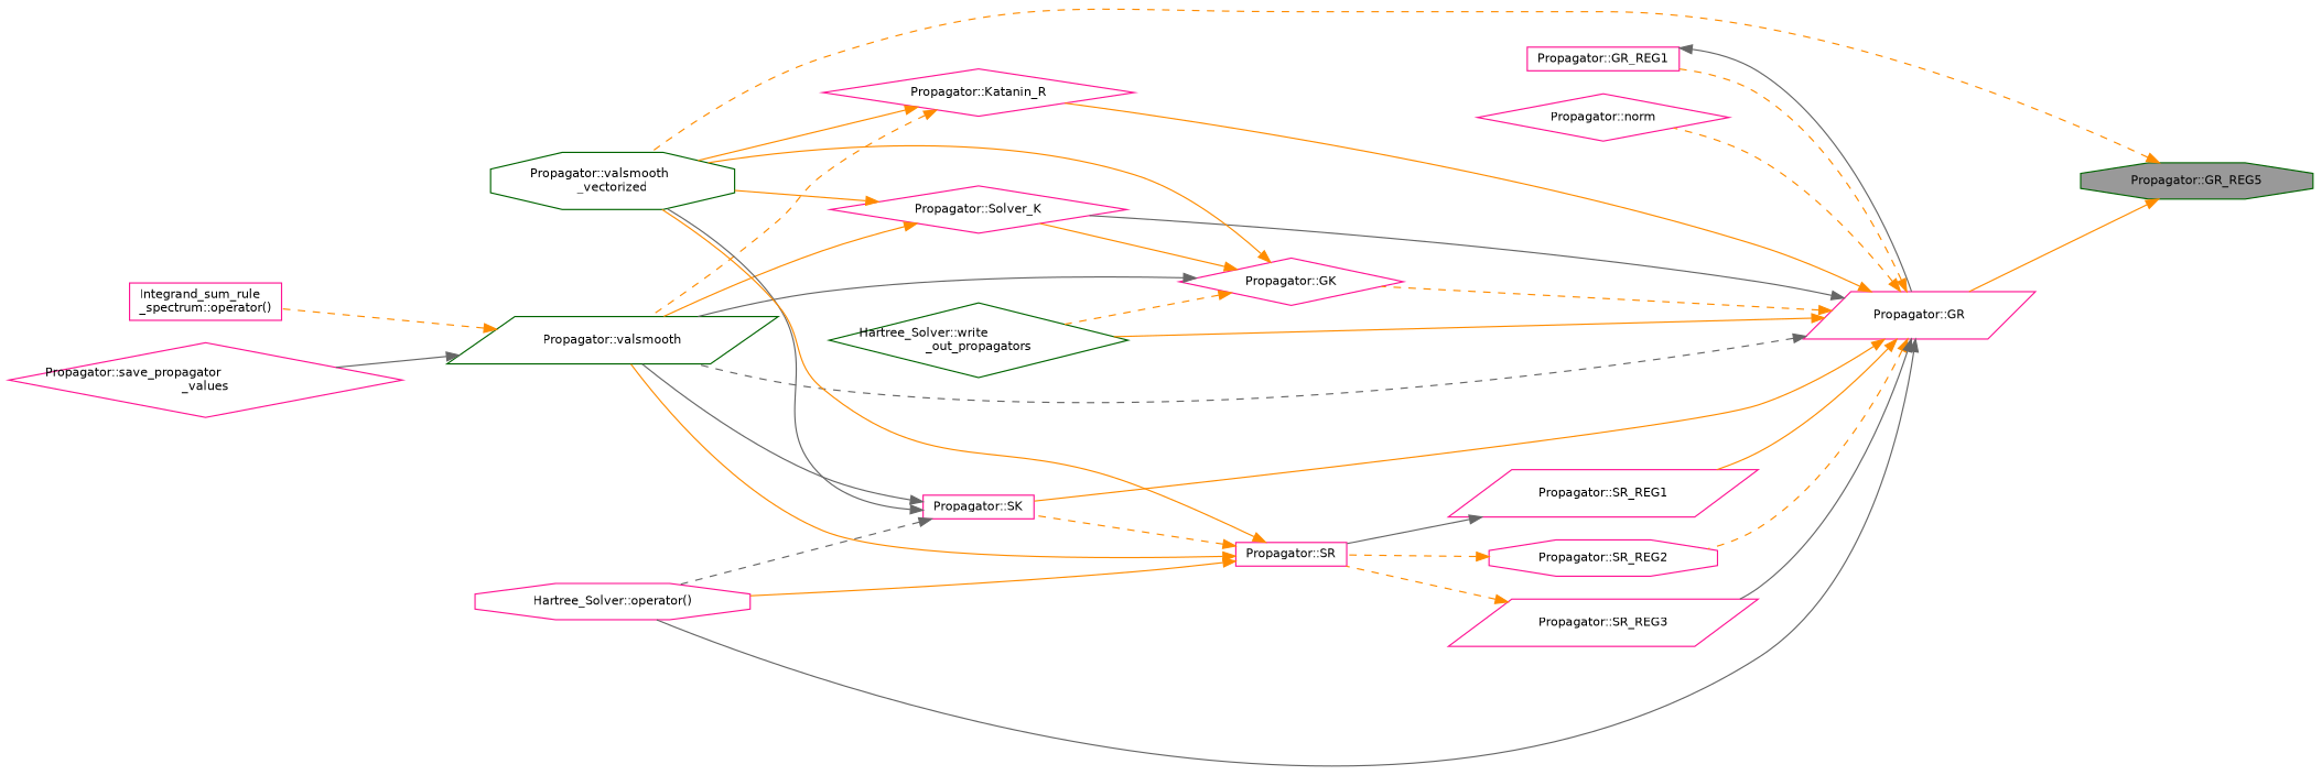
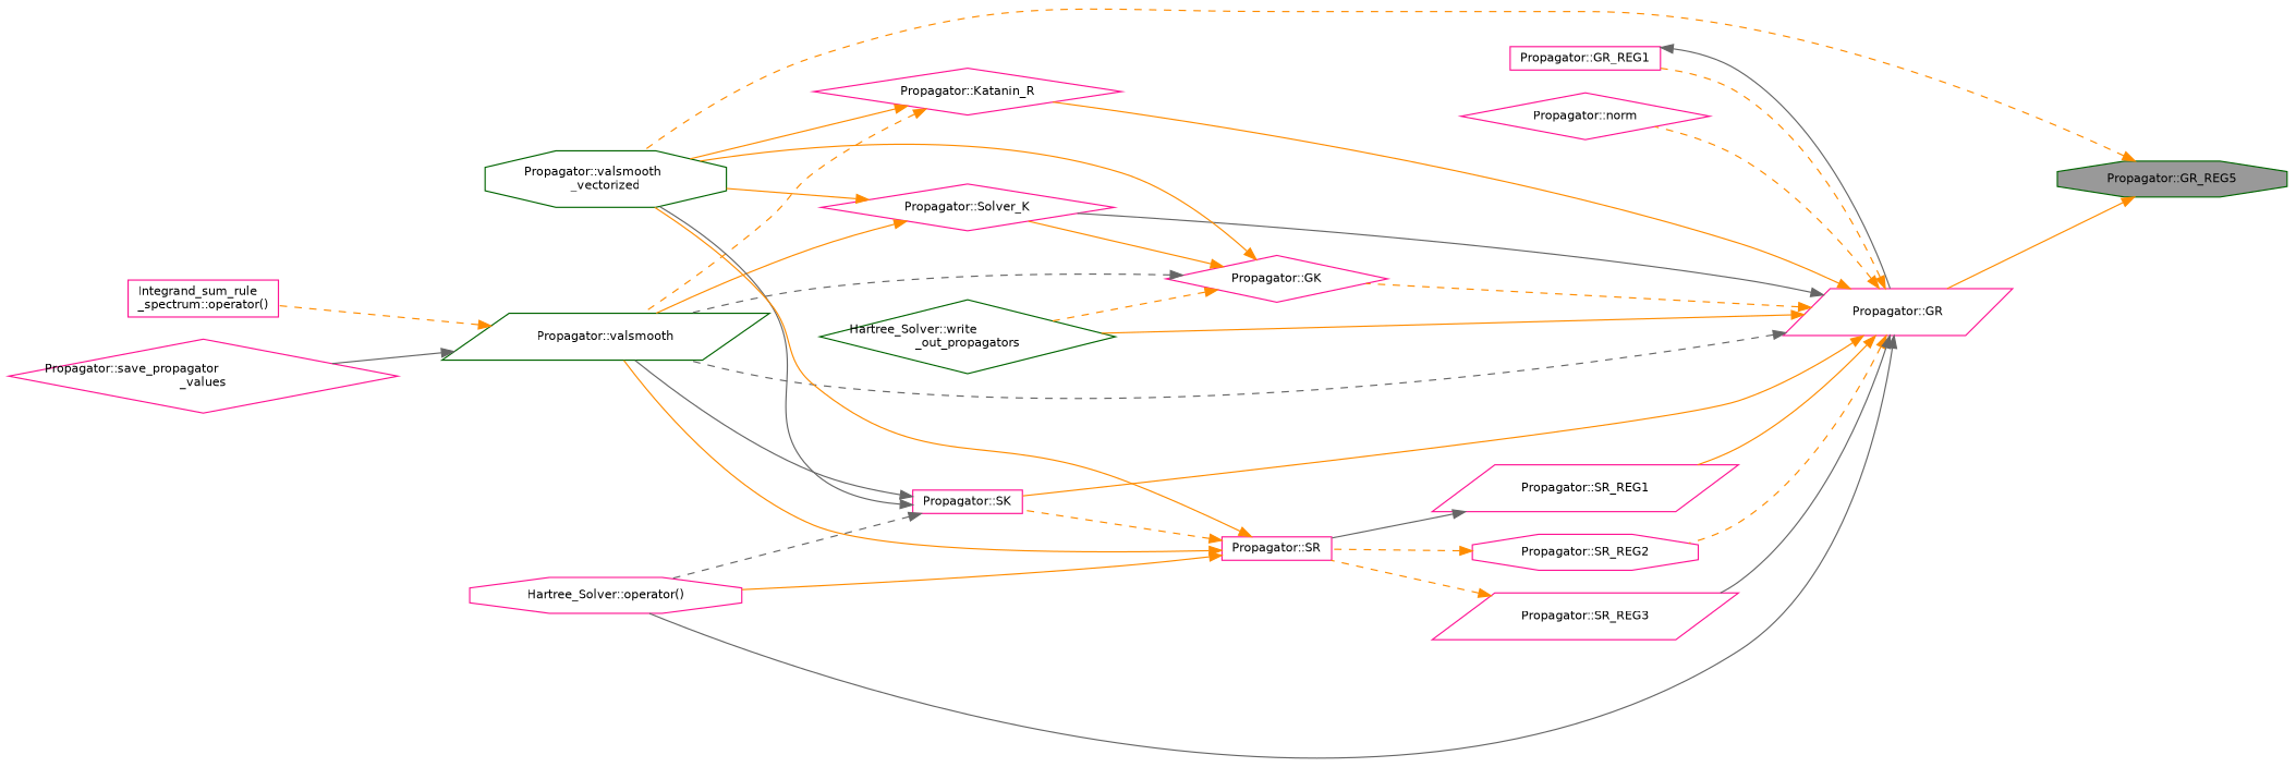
  digraph {
    rankdir=RL
    node [color=deeppink fillcolor=white fontname=Helvetica fontsize=10 shape=diamond style=filled]
    edge [color=darkorange dir=back fontname=Helvetica fontsize=10 labelfontname=Helvetica labelfontsize=10 style=solid]
    n1 [color=darkgreen fillcolor=grey60 fontcolor=black height=0.2 label="Propagator::GR_REG5" shape=octagon width=0.4]
    n2 [height=0.2 label="Propagator::GR" shape=parallelogram width=0.4]
    n3 [color=darkgreen height=0.2 label="Propagator::valsmooth\l_vectorized" shape=octagon width=0.4]
    n4 [height=0.2 label="Propagator::GK" width=0.4]
    n5 [height=0.2 label="Propagator::Solver_K" width=0.4]
    n6 [color=darkgreen height=0.2 label="Propagator::valsmooth" shape=parallelogram width=0.4]
    n7 [color=darkgreen height=0.2 label="Hartree_Solver::write\l_out_propagators" width=0.4]
    n8 [height=0.2 label="Propagator::GR_REG1" shape=box width=0.4]
    n9 [height=0.2 label="Propagator::Katanin_R" width=0.4]
    n10 [height=0.2 label="Propagator::norm" width=0.4]
    n11 [height=0.2 label="Hartree_Solver::operator()" shape=octagon width=0.4]
    n12 [height=0.2 label="Propagator::SK" shape=box width=0.4]
    n13 [height=0.2 label="Propagator::SR_REG1" shape=parallelogram width=0.4]
    n14 [height=0.2 label="Propagator::SR_REG2" shape=octagon width=0.4]
    n15 [height=0.2 label="Propagator::SR_REG3" shape=parallelogram width=0.4]
    n16 [height=0.2 label="Integrand_sum_rule\l_spectrum::operator()" shape=box width=0.4]
    n17 [height=0.2 label="Propagator::save_propagator\l_values" width=0.4]
    n18 [height=0.2 label="Propagator::SR" shape=box width=0.4]
    n1 -> n2
    n1 -> n3 [style=dashed]
    n2 -> n4 [style=dashed]
    n2 -> n5 [color=gray40]
    n2 -> n6 [color=gray40 style=dashed]
    n2 -> n7
    n2 -> n8 [style=dashed]
    n2 -> n9
    n2 -> n10 [style=dashed]
    n2 -> n11 [color=gray40]
    n2 -> n12
    n2 -> n13
    n2 -> n14 [style=dashed]
    n2 -> n15 [color=gray40]
    n4 -> n3
    n4 -> n5
-   n4 -> n6 [color=gray40]
+   n4 -> n6 [color=gray40 style=dashed]
    n4 -> n7 [style=dashed]
    n5 -> n3
    n5 -> n6
    n6 -> n16 [style=dashed]
    n6 -> n17 [color=gray40]
    n8 -> n2 [color=gray40]
    n9 -> n3
    n9 -> n6 [style=dashed]
    n12 -> n3 [color=gray40]
    n12 -> n6 [color=gray40]
    n12 -> n11 [color=gray40 style=dashed]
    n13 -> n18 [color=gray40]
    n14 -> n18 [style=dashed]
    n15 -> n18 [style=dashed]
    n18 -> n3
    n18 -> n6
    n18 -> n11
    n18 -> n12 [style=dashed]
  }
